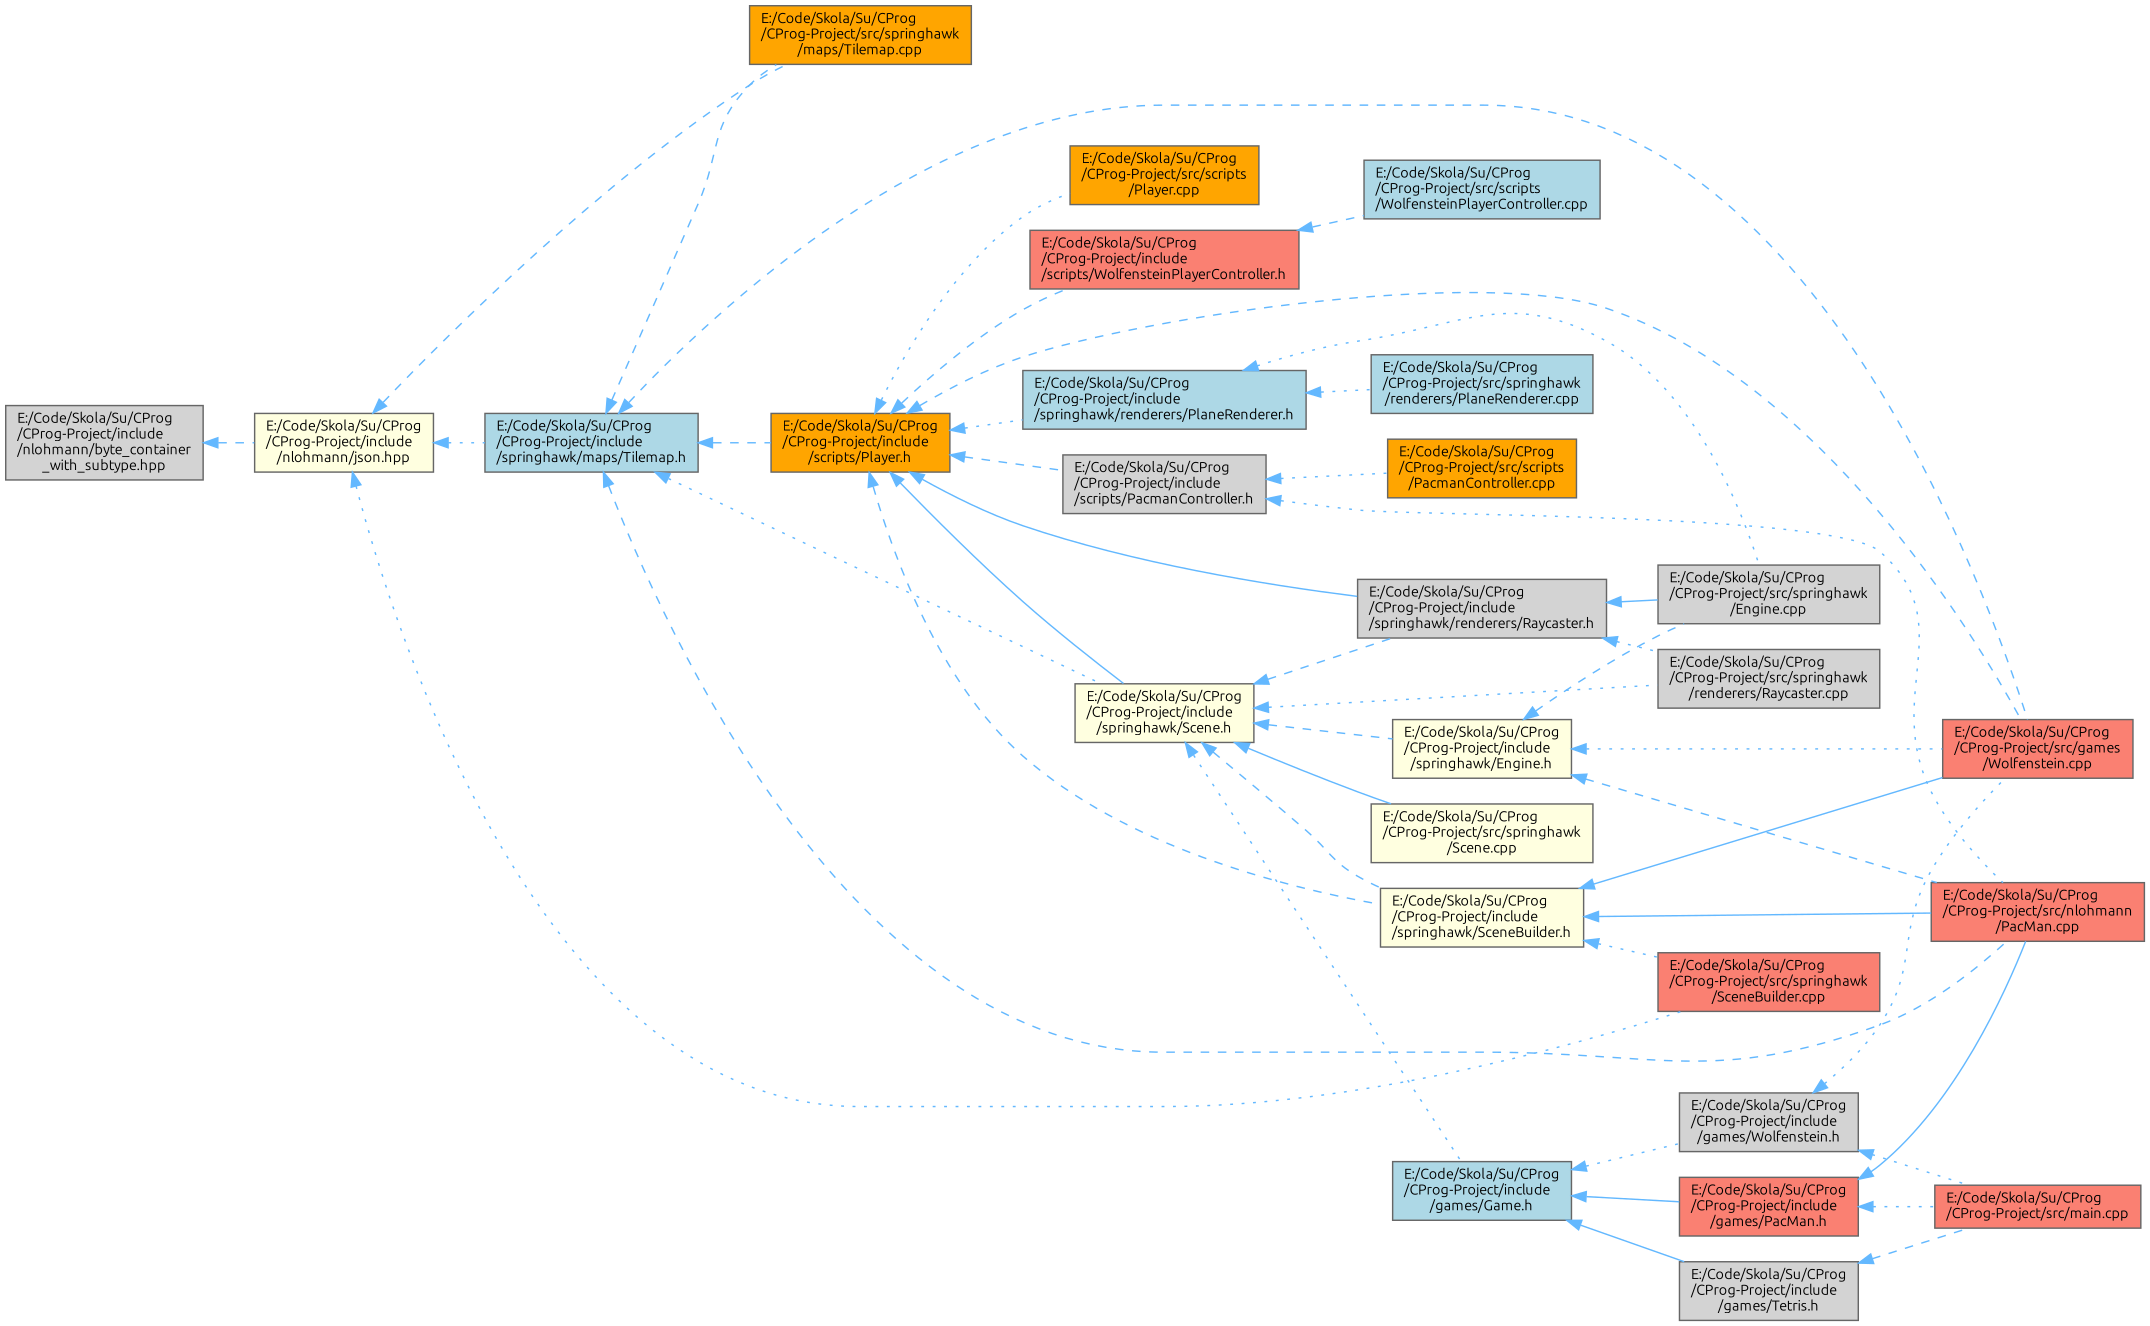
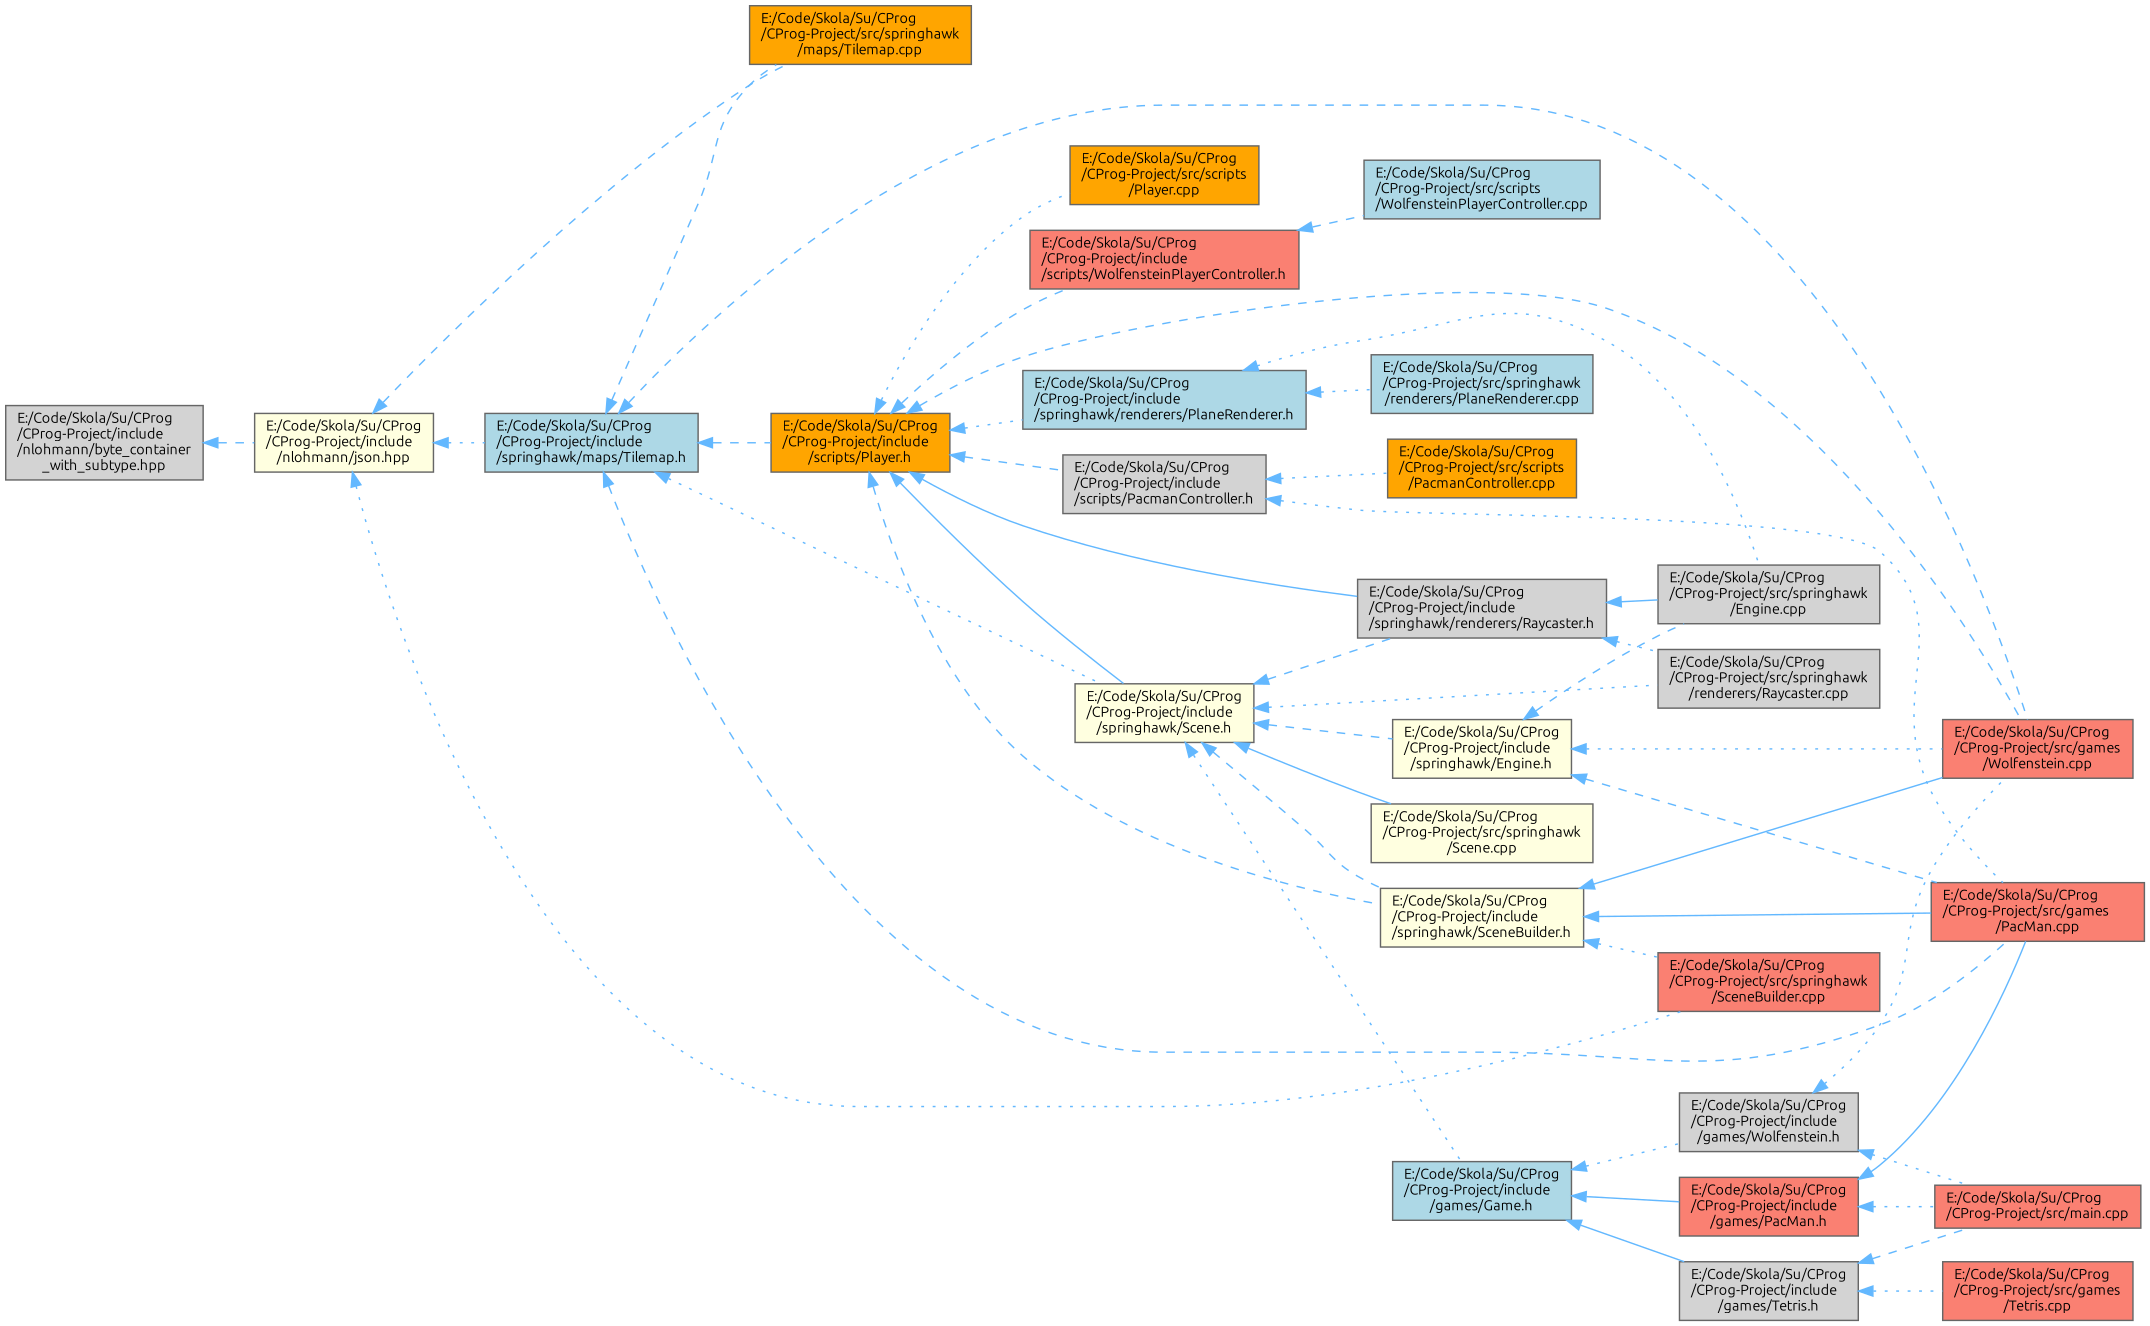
  digraph {
    fontname=Ubuntu
    rankdir=LR
    node [color=grey40 fillcolor=lightgrey fontname=Ubuntu fontsize=10 shape=box style=filled]
    edge [color=steelblue1 dir=back fontname=Ubuntu fontsize=10 labelfontname=Helvetica labelfontsize=10 style=dotted]
    n1 [color=gray40 fontcolor=black height=0.2 label="E:/Code/Skola/Su/CProg\l/CProg-Project/include\l/nlohmann/byte_container\l_with_subtype.hpp" width=0.4]
    n2 [fillcolor=lightyellow height=0.2 label="E:/Code/Skola/Su/CProg\l/CProg-Project/include\l/nlohmann/json.hpp" width=0.4]
    n3 [fillcolor=lightblue height=0.2 label="E:/Code/Skola/Su/CProg\l/CProg-Project/include\l/springhawk/maps/Tilemap.h" width=0.4]
    n4 [fillcolor=salmon height=0.2 label="E:/Code/Skola/Su/CProg\l/CProg-Project/src/springhawk\l/SceneBuilder.cpp" width=0.4]
    n5 [fillcolor=orange height=0.2 label="E:/Code/Skola/Su/CProg\l/CProg-Project/src/springhawk\l/maps/Tilemap.cpp" width=0.4]
    n6 [fillcolor=orange height=0.2 label="E:/Code/Skola/Su/CProg\l/CProg-Project/include\l/scripts/Player.h" width=0.4]
-   n7 [fillcolor=salmon height=0.2 label="E:/Code/Skola/Su/CProg\l/CProg-Project/src/nlohmann\l/PacMan.cpp" width=0.4]
+   n7 [fillcolor=salmon height=0.2 label="E:/Code/Skola/Su/CProg\l/CProg-Project/src/games\l/PacMan.cpp" width=0.4]
    n8 [fillcolor=lightyellow height=0.2 label="E:/Code/Skola/Su/CProg\l/CProg-Project/include\l/springhawk/Scene.h" width=0.4]
    n9 [fillcolor=salmon height=0.2 label="E:/Code/Skola/Su/CProg\l/CProg-Project/src/games\l/Wolfenstein.cpp" width=0.4]
    n10 [height=0.2 label="E:/Code/Skola/Su/CProg\l/CProg-Project/include\l/scripts/PacmanController.h" width=0.4]
    n11 [fillcolor=salmon height=0.2 label="E:/Code/Skola/Su/CProg\l/CProg-Project/include\l/scripts/WolfensteinPlayerController.h" width=0.4]
    n12 [fillcolor=lightyellow height=0.2 label="E:/Code/Skola/Su/CProg\l/CProg-Project/include\l/springhawk/SceneBuilder.h" width=0.4]
    n13 [height=0.2 label="E:/Code/Skola/Su/CProg\l/CProg-Project/include\l/springhawk/renderers/Raycaster.h" width=0.4]
    n14 [fillcolor=lightblue height=0.2 label="E:/Code/Skola/Su/CProg\l/CProg-Project/include\l/springhawk/renderers/PlaneRenderer.h" width=0.4]
    n15 [fillcolor=orange height=0.2 label="E:/Code/Skola/Su/CProg\l/CProg-Project/src/scripts\l/Player.cpp" width=0.4]
    n16 [fillcolor=lightblue height=0.2 label="E:/Code/Skola/Su/CProg\l/CProg-Project/include\l/games/Game.h" width=0.4]
    n17 [fillcolor=lightyellow height=0.2 label="E:/Code/Skola/Su/CProg\l/CProg-Project/include\l/springhawk/Engine.h" width=0.4]
    n18 [height=0.2 label="E:/Code/Skola/Su/CProg\l/CProg-Project/src/springhawk\l/renderers/Raycaster.cpp" width=0.4]
    n19 [fillcolor=lightyellow height=0.2 label="E:/Code/Skola/Su/CProg\l/CProg-Project/src/springhawk\l/Scene.cpp" width=0.4]
    n20 [fillcolor=orange height=0.2 label="E:/Code/Skola/Su/CProg\l/CProg-Project/src/scripts\l/PacmanController.cpp" width=0.4]
    n21 [fillcolor=lightblue height=0.2 label="E:/Code/Skola/Su/CProg\l/CProg-Project/src/scripts\l/WolfensteinPlayerController.cpp" width=0.4]
    n22 [height=0.2 label="E:/Code/Skola/Su/CProg\l/CProg-Project/src/springhawk\l/Engine.cpp" width=0.4]
    n23 [fillcolor=lightblue height=0.2 label="E:/Code/Skola/Su/CProg\l/CProg-Project/src/springhawk\l/renderers/PlaneRenderer.cpp" width=0.4]
    n24 [fillcolor=salmon height=0.2 label="E:/Code/Skola/Su/CProg\l/CProg-Project/include\l/games/PacMan.h" width=0.4]
    n25 [height=0.2 label="E:/Code/Skola/Su/CProg\l/CProg-Project/include\l/games/Tetris.h" width=0.4]
    n26 [height=0.2 label="E:/Code/Skola/Su/CProg\l/CProg-Project/include\l/games/Wolfenstein.h" width=0.4]
    n27 [fillcolor=salmon height=0.2 label="E:/Code/Skola/Su/CProg\l/CProg-Project/src/main.cpp" width=0.4]
+   n28 [fillcolor=salmon height=0.2 label="E:/Code/Skola/Su/CProg\l/CProg-Project/src/games\l/Tetris.cpp" width=0.4]
    n1 -> n2 [style=dashed]
    n2 -> n3
    n2 -> n4
    n2 -> n5 [style=dashed]
    n3 -> n5 [style=dashed]
    n3 -> n6 [style=dashed]
    n3 -> n7 [style=dashed]
    n3 -> n8
    n3 -> n9 [style=dashed]
    n6 -> n8 [style=solid]
    n6 -> n9 [style=dashed]
    n6 -> n10 [style=dashed]
    n6 -> n11 [style=dashed]
    n6 -> n12 [style=dashed]
    n6 -> n13 [style=solid]
    n6 -> n14
    n6 -> n15
    n8 -> n12 [style=dashed]
    n8 -> n13 [style=dashed]
    n8 -> n16
    n8 -> n17 [style=dashed]
    n8 -> n18
    n8 -> n19 [style=solid]
    n10 -> n7
    n10 -> n20
    n11 -> n21 [style=dashed]
    n12 -> n4
    n12 -> n7 [style=solid]
    n12 -> n9 [style=solid]
    n13 -> n18
    n13 -> n22 [style=solid]
    n14 -> n22
    n14 -> n23
    n16 -> n24 [style=solid]
    n16 -> n25 [style=solid]
    n16 -> n26
    n17 -> n7 [style=dashed]
    n17 -> n9
    n17 -> n22 [style=dashed]
    n24 -> n7 [style=solid]
    n24 -> n27
    n25 -> n27 [style=dashed]
+   n25 -> n28
    n26 -> n9
    n26 -> n27
  }
